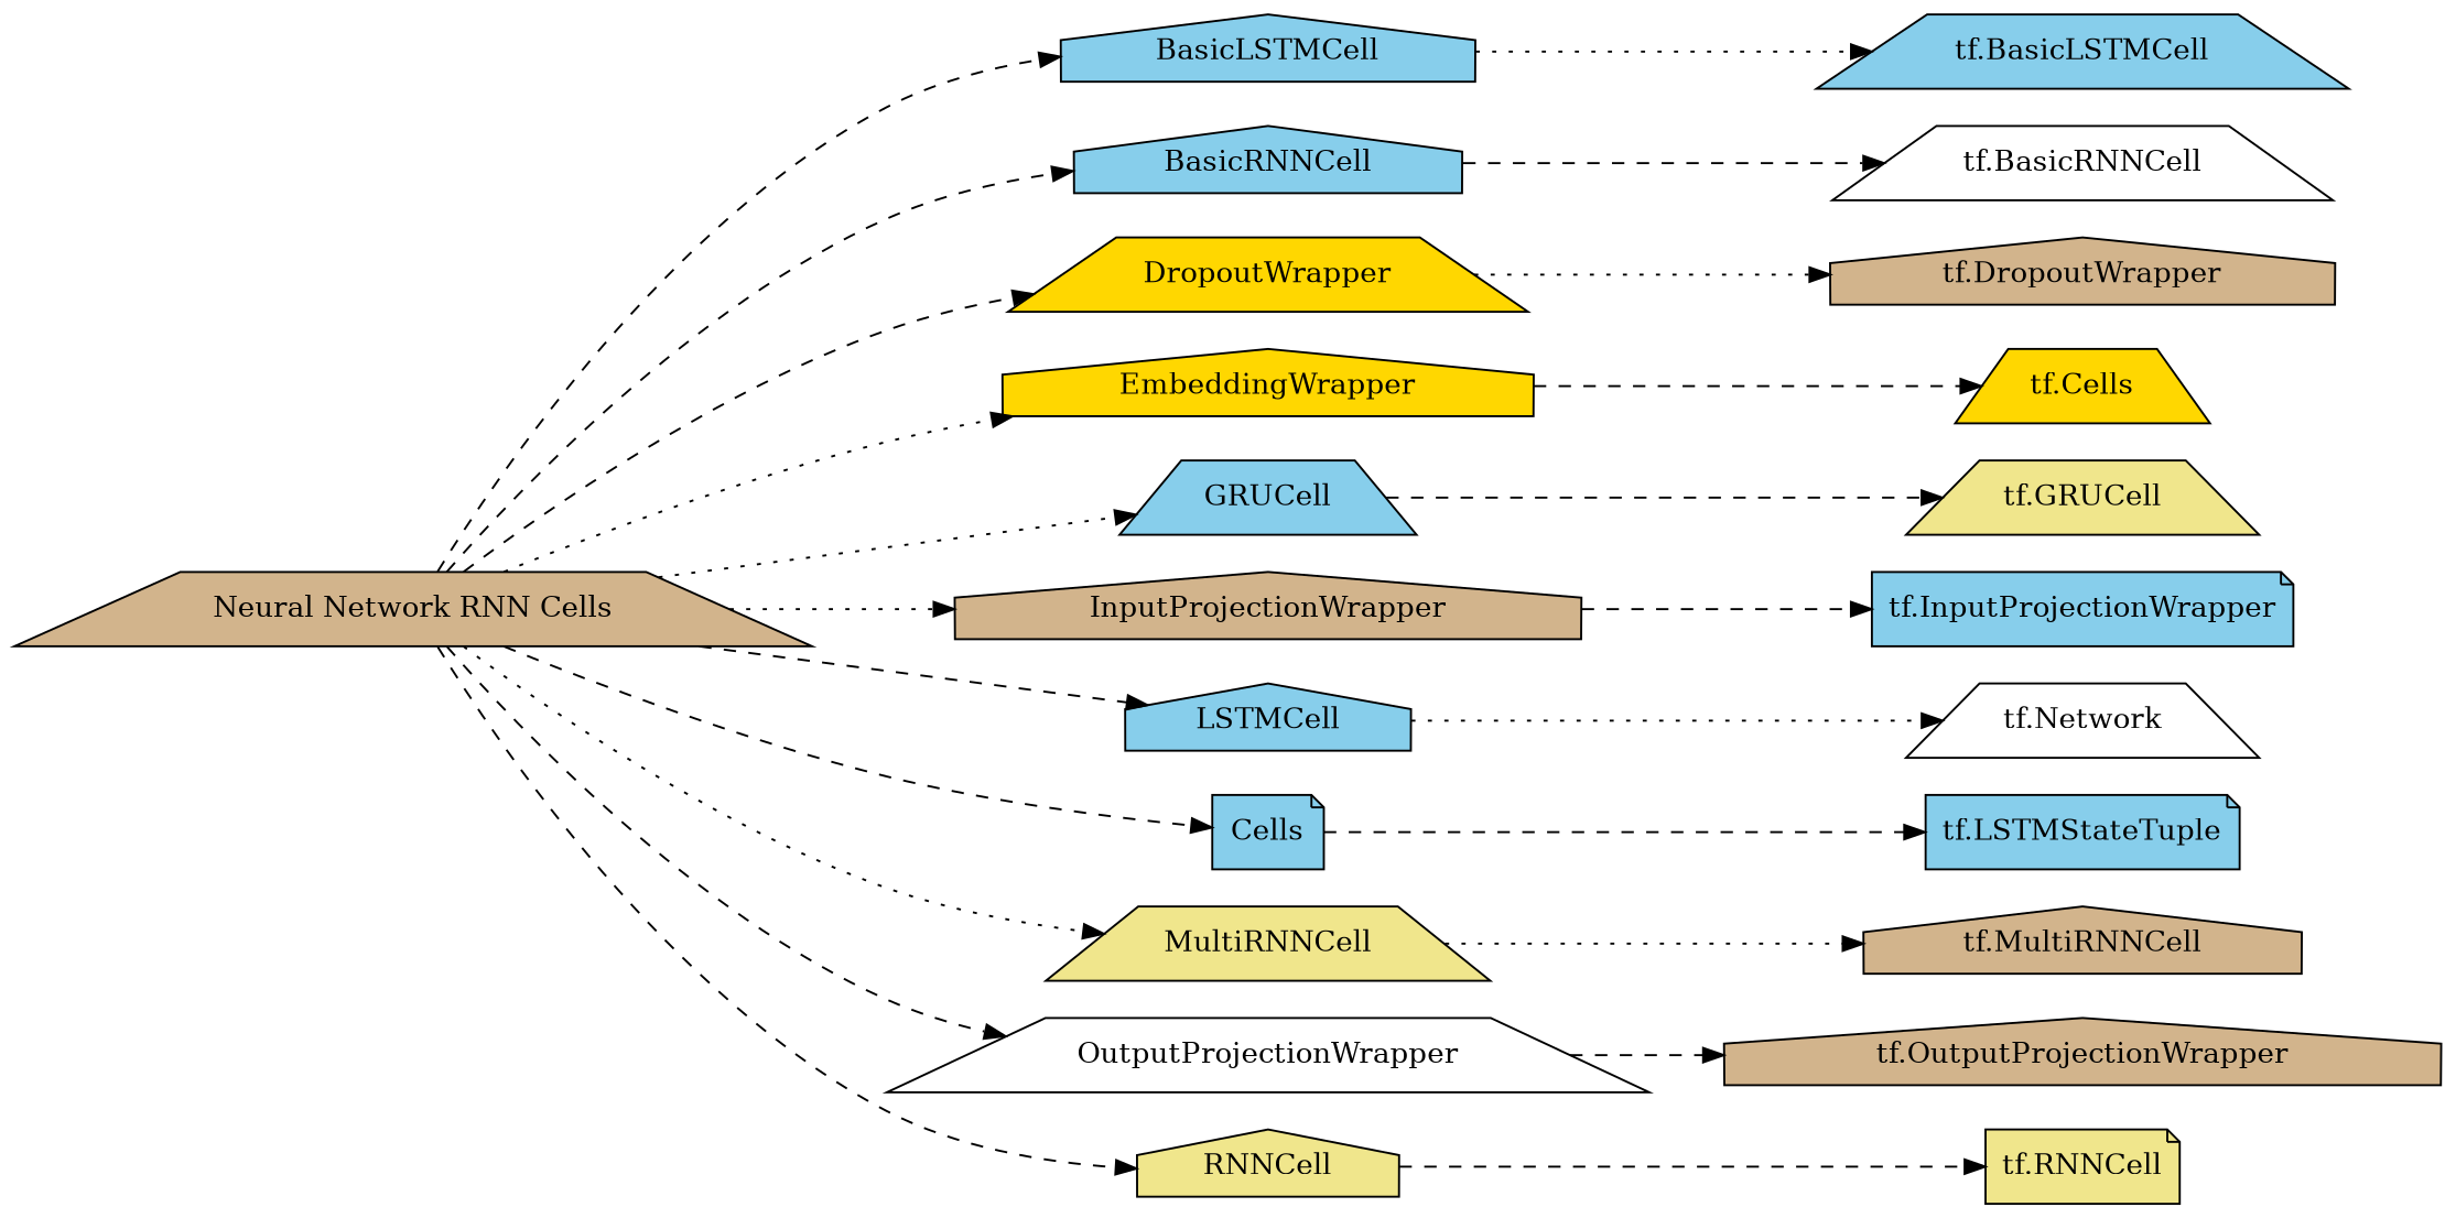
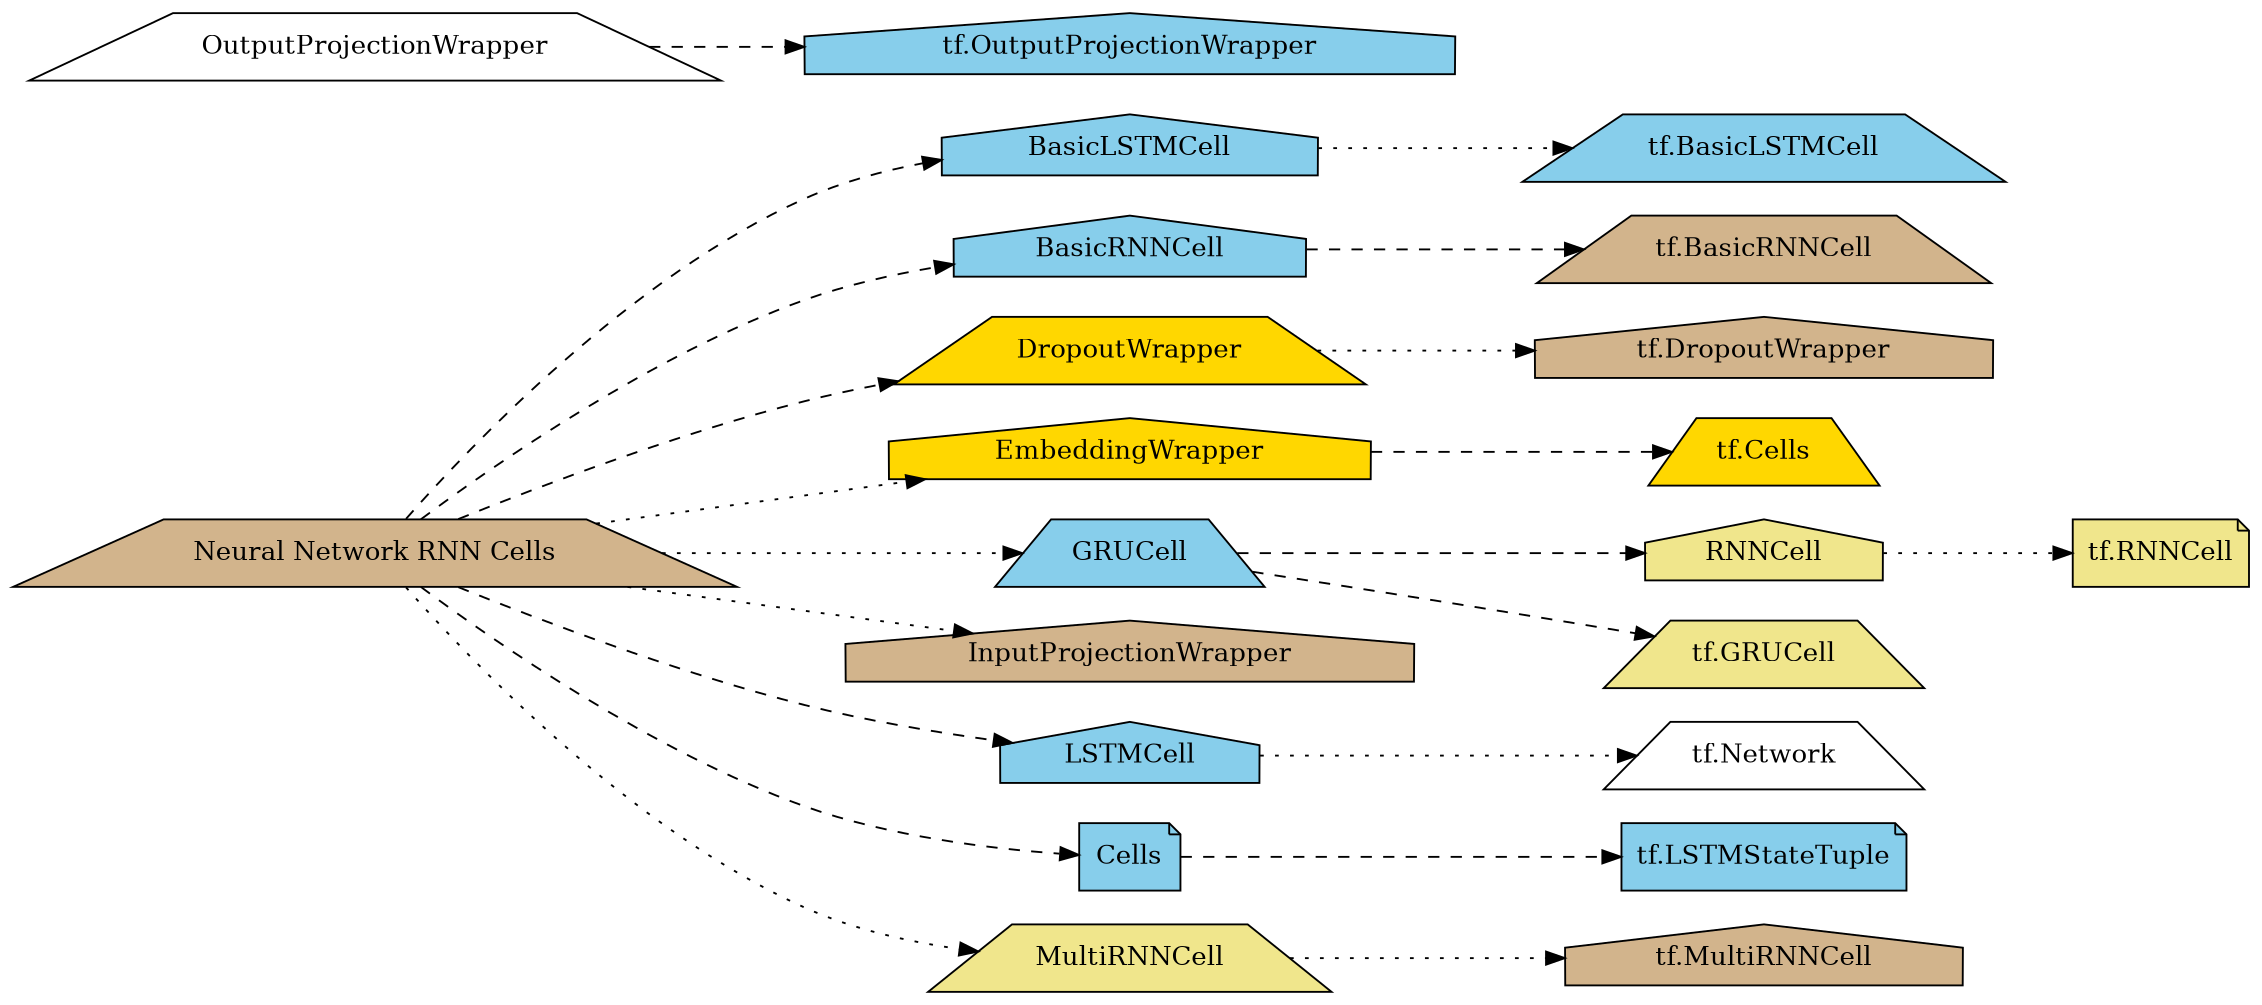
  digraph {
    rankdir=LR
    node [fillcolor=skyblue shape=trapezium style=filled]
    edge [style=dashed]
    "Neural Network RNN Cells" [fillcolor=tan]
    BasicLSTMCell [shape=house]
    BasicRNNCell [shape=house]
    DropoutWrapper [fillcolor=gold]
    EmbeddingWrapper [fillcolor=gold shape=house]
    GRUCell
    InputProjectionWrapper [fillcolor=tan shape=house]
    LSTMCell [shape=house]
    n9 [label=Cells shape=note]
    MultiRNNCell [fillcolor=khaki]
    OutputProjectionWrapper [fillcolor=white]
    RNNCell [fillcolor=khaki shape=house]
    "tf.BasicLSTMCell"
-   "tf.BasicRNNCell" [fillcolor=white]
+   "tf.BasicRNNCell" [fillcolor=tan]
    "tf.DropoutWrapper" [fillcolor=tan shape=house]
    n16 [fillcolor=gold label="tf.Cells"]
    "tf.GRUCell" [fillcolor=khaki]
-   "tf.InputProjectionWrapper" [shape=note]
    n19 [fillcolor=white label="tf.Network"]
    "tf.LSTMStateTuple" [shape=note]
    "tf.MultiRNNCell" [fillcolor=tan shape=house]
-   "tf.OutputProjectionWrapper" [fillcolor=tan shape=house]
+   "tf.OutputProjectionWrapper" [shape=house]
    "tf.RNNCell" [fillcolor=khaki shape=note]
    "Neural Network RNN Cells" -> BasicLSTMCell
    "Neural Network RNN Cells" -> BasicRNNCell
    "Neural Network RNN Cells" -> DropoutWrapper
    "Neural Network RNN Cells" -> EmbeddingWrapper [style=dotted]
    "Neural Network RNN Cells" -> GRUCell [style=dotted]
    "Neural Network RNN Cells" -> InputProjectionWrapper [style=dotted]
    "Neural Network RNN Cells" -> LSTMCell
    "Neural Network RNN Cells" -> n9
    "Neural Network RNN Cells" -> MultiRNNCell [style=dotted]
-   "Neural Network RNN Cells" -> OutputProjectionWrapper
-   "Neural Network RNN Cells" -> RNNCell
+   GRUCell -> RNNCell
    BasicLSTMCell -> "tf.BasicLSTMCell" [style=dotted]
    BasicRNNCell -> "tf.BasicRNNCell"
    DropoutWrapper -> "tf.DropoutWrapper" [style=dotted]
    EmbeddingWrapper -> n16
    GRUCell -> "tf.GRUCell"
-   InputProjectionWrapper -> "tf.InputProjectionWrapper"
    LSTMCell -> n19 [style=dotted]
    n9 -> "tf.LSTMStateTuple"
    MultiRNNCell -> "tf.MultiRNNCell" [style=dotted]
    OutputProjectionWrapper -> "tf.OutputProjectionWrapper"
-   RNNCell -> "tf.RNNCell"
+   RNNCell -> "tf.RNNCell" [style=dotted]
  }
